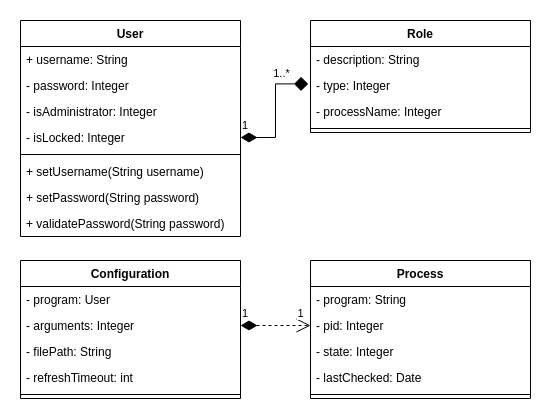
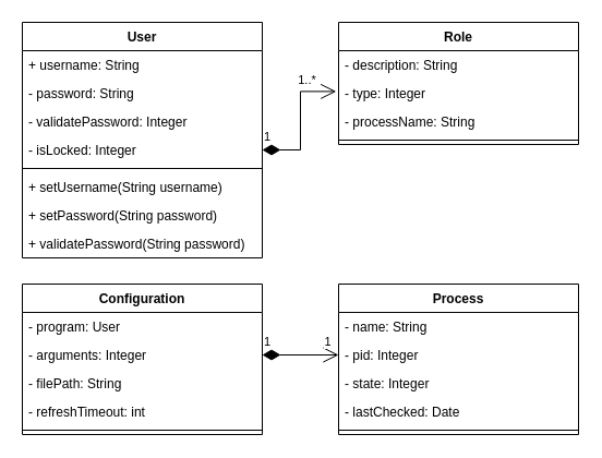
  <mxCell id="0" />
  <mxCell id="1" parent="0" />
  <mxCell id="2" value="Role" style="swimlane;fontStyle=1;align=center;verticalAlign=top;childLayout=stackLayout;horizontal=1;startSize=26;horizontalStack=0;resizeParent=1;resizeParentMax=0;resizeLast=0;collapsible=1;marginBottom=0;" vertex="1" parent="1"><mxGeometry x="310" y="20" width="220" height="112" as="geometry" /></mxCell>
  <mxCell id="3" value="- description: String" style="text;strokeColor=none;fillColor=none;align=left;verticalAlign=top;spacingLeft=4;spacingRight=4;overflow=hidden;rotatable=0;points=[[0,0.5],[1,0.5]];portConstraint=eastwest;" vertex="1" parent="2"><mxGeometry y="26" width="220" height="26" as="geometry" /></mxCell>
  <mxCell id="4" value="- type: Integer" style="text;strokeColor=none;fillColor=none;align=left;verticalAlign=top;spacingLeft=4;spacingRight=4;overflow=hidden;rotatable=0;points=[[0,0.5],[1,0.5]];portConstraint=eastwest;" vertex="1" parent="2"><mxGeometry y="52" width="220" height="26" as="geometry" /></mxCell>
- <mxCell id="5" value="- processName: Integer" style="text;strokeColor=none;fillColor=none;align=left;verticalAlign=top;spacingLeft=4;spacingRight=4;overflow=hidden;rotatable=0;points=[[0,0.5],[1,0.5]];portConstraint=eastwest;" vertex="1" parent="2"><mxGeometry y="78" width="220" height="26" as="geometry" /></mxCell>
+ <mxCell id="5" value="- processName: String" style="text;strokeColor=none;fillColor=none;align=left;verticalAlign=top;spacingLeft=4;spacingRight=4;overflow=hidden;rotatable=0;points=[[0,0.5],[1,0.5]];portConstraint=eastwest;" vertex="1" parent="2"><mxGeometry y="78" width="220" height="26" as="geometry" /></mxCell>
  <mxCell id="6" value="" style="line;strokeWidth=1;fillColor=none;align=left;verticalAlign=middle;spacingTop=-1;spacingLeft=3;spacingRight=3;rotatable=0;labelPosition=right;points=[];portConstraint=eastwest;" vertex="1" parent="2"><mxGeometry y="104" width="220" height="8" as="geometry" /></mxCell>
  <mxCell id="7" value="User" style="swimlane;fontStyle=1;align=center;verticalAlign=top;childLayout=stackLayout;horizontal=1;startSize=26;horizontalStack=0;resizeParent=1;resizeParentMax=0;resizeLast=0;collapsible=1;marginBottom=0;" vertex="1" parent="1"><mxGeometry x="20" y="20" width="220" height="216" as="geometry" /></mxCell>
  <mxCell id="8" value="+ username: String" style="text;strokeColor=none;fillColor=none;align=left;verticalAlign=top;spacingLeft=4;spacingRight=4;overflow=hidden;rotatable=0;points=[[0,0.5],[1,0.5]];portConstraint=eastwest;" vertex="1" parent="7"><mxGeometry y="26" width="220" height="26" as="geometry" /></mxCell>
- <mxCell id="9" value="- password: Integer" style="text;strokeColor=none;fillColor=none;align=left;verticalAlign=top;spacingLeft=4;spacingRight=4;overflow=hidden;rotatable=0;points=[[0,0.5],[1,0.5]];portConstraint=eastwest;" vertex="1" parent="7"><mxGeometry y="52" width="220" height="26" as="geometry" /></mxCell>
- <mxCell id="10" value="- isAdministrator: Integer" style="text;strokeColor=none;fillColor=none;align=left;verticalAlign=top;spacingLeft=4;spacingRight=4;overflow=hidden;rotatable=0;points=[[0,0.5],[1,0.5]];portConstraint=eastwest;" vertex="1" parent="7"><mxGeometry y="78" width="220" height="26" as="geometry" /></mxCell>
+ <mxCell id="9" value="- password: String" style="text;strokeColor=none;fillColor=none;align=left;verticalAlign=top;spacingLeft=4;spacingRight=4;overflow=hidden;rotatable=0;points=[[0,0.5],[1,0.5]];portConstraint=eastwest;" vertex="1" parent="7"><mxGeometry y="52" width="220" height="26" as="geometry" /></mxCell>
+ <mxCell id="10" value="- validatePassword: Integer" style="text;strokeColor=none;fillColor=none;align=left;verticalAlign=top;spacingLeft=4;spacingRight=4;overflow=hidden;rotatable=0;points=[[0,0.5],[1,0.5]];portConstraint=eastwest;" vertex="1" parent="7"><mxGeometry y="78" width="220" height="26" as="geometry" /></mxCell>
  <mxCell id="11" value="- isLocked: Integer&#10;" style="text;strokeColor=none;fillColor=none;align=left;verticalAlign=top;spacingLeft=4;spacingRight=4;overflow=hidden;rotatable=0;points=[[0,0.5],[1,0.5]];portConstraint=eastwest;" vertex="1" parent="7"><mxGeometry y="104" width="220" height="26" as="geometry" /></mxCell>
  <mxCell id="12" value="" style="line;strokeWidth=1;fillColor=none;align=left;verticalAlign=middle;spacingTop=-1;spacingLeft=3;spacingRight=3;rotatable=0;labelPosition=right;points=[];portConstraint=eastwest;" vertex="1" parent="7"><mxGeometry y="130" width="220" height="8" as="geometry" /></mxCell>
  <mxCell id="13" value="+ setUsername(String username)" style="text;strokeColor=none;fillColor=none;align=left;verticalAlign=top;spacingLeft=4;spacingRight=4;overflow=hidden;rotatable=0;points=[[0,0.5],[1,0.5]];portConstraint=eastwest;" vertex="1" parent="7"><mxGeometry y="138" width="220" height="26" as="geometry" /></mxCell>
  <mxCell id="14" value="+ setPassword(String password)" style="text;strokeColor=none;fillColor=none;align=left;verticalAlign=top;spacingLeft=4;spacingRight=4;overflow=hidden;rotatable=0;points=[[0,0.5],[1,0.5]];portConstraint=eastwest;" vertex="1" parent="7"><mxGeometry y="164" width="220" height="26" as="geometry" /></mxCell>
  <mxCell id="15" value="+ validatePassword(String password)" style="text;strokeColor=none;fillColor=none;align=left;verticalAlign=top;spacingLeft=4;spacingRight=4;overflow=hidden;rotatable=0;points=[[0,0.5],[1,0.5]];portConstraint=eastwest;" vertex="1" parent="7"><mxGeometry y="190" width="220" height="26" as="geometry" /></mxCell>
  <mxCell id="16" value="Process" style="swimlane;fontStyle=1;align=center;verticalAlign=top;childLayout=stackLayout;horizontal=1;startSize=26;horizontalStack=0;resizeParent=1;resizeParentMax=0;resizeLast=0;collapsible=1;marginBottom=0;" vertex="1" parent="1"><mxGeometry x="310" y="260" width="220" height="138" as="geometry" /></mxCell>
- <mxCell id="17" value="- program: String" style="text;strokeColor=none;fillColor=none;align=left;verticalAlign=top;spacingLeft=4;spacingRight=4;overflow=hidden;rotatable=0;points=[[0,0.5],[1,0.5]];portConstraint=eastwest;" vertex="1" parent="16"><mxGeometry y="26" width="220" height="26" as="geometry" /></mxCell>
+ <mxCell id="17" value="- name: String" style="text;strokeColor=none;fillColor=none;align=left;verticalAlign=top;spacingLeft=4;spacingRight=4;overflow=hidden;rotatable=0;points=[[0,0.5],[1,0.5]];portConstraint=eastwest;" vertex="1" parent="16"><mxGeometry y="26" width="220" height="26" as="geometry" /></mxCell>
  <mxCell id="18" value="- pid: Integer" style="text;strokeColor=none;fillColor=none;align=left;verticalAlign=top;spacingLeft=4;spacingRight=4;overflow=hidden;rotatable=0;points=[[0,0.5],[1,0.5]];portConstraint=eastwest;" vertex="1" parent="16"><mxGeometry y="52" width="220" height="26" as="geometry" /></mxCell>
  <mxCell id="19" value="- state: Integer&#10;" style="text;strokeColor=none;fillColor=none;align=left;verticalAlign=top;spacingLeft=4;spacingRight=4;overflow=hidden;rotatable=0;points=[[0,0.5],[1,0.5]];portConstraint=eastwest;" vertex="1" parent="16"><mxGeometry y="78" width="220" height="26" as="geometry" /></mxCell>
  <mxCell id="20" value="- lastChecked: Date" style="text;strokeColor=none;fillColor=none;align=left;verticalAlign=top;spacingLeft=4;spacingRight=4;overflow=hidden;rotatable=0;points=[[0,0.5],[1,0.5]];portConstraint=eastwest;" vertex="1" parent="16"><mxGeometry y="104" width="220" height="26" as="geometry" /></mxCell>
  <mxCell id="21" value="" style="line;strokeWidth=1;fillColor=none;align=left;verticalAlign=middle;spacingTop=-1;spacingLeft=3;spacingRight=3;rotatable=0;labelPosition=right;points=[];portConstraint=eastwest;" vertex="1" parent="16"><mxGeometry y="130" width="220" height="8" as="geometry" /></mxCell>
  <mxCell id="22" value="Configuration" style="swimlane;fontStyle=1;align=center;verticalAlign=top;childLayout=stackLayout;horizontal=1;startSize=26;horizontalStack=0;resizeParent=1;resizeParentMax=0;resizeLast=0;collapsible=1;marginBottom=0;" vertex="1" parent="1"><mxGeometry x="20" y="260" width="220" height="138" as="geometry" /></mxCell>
  <mxCell id="23" value="- program: User" style="text;strokeColor=none;fillColor=none;align=left;verticalAlign=top;spacingLeft=4;spacingRight=4;overflow=hidden;rotatable=0;points=[[0,0.5],[1,0.5]];portConstraint=eastwest;" vertex="1" parent="22"><mxGeometry y="26" width="220" height="26" as="geometry" /></mxCell>
  <mxCell id="24" value="- arguments: Integer" style="text;strokeColor=none;fillColor=none;align=left;verticalAlign=top;spacingLeft=4;spacingRight=4;overflow=hidden;rotatable=0;points=[[0,0.5],[1,0.5]];portConstraint=eastwest;" vertex="1" parent="22"><mxGeometry y="52" width="220" height="26" as="geometry" /></mxCell>
  <mxCell id="25" value="- filePath: String" style="text;strokeColor=none;fillColor=none;align=left;verticalAlign=top;spacingLeft=4;spacingRight=4;overflow=hidden;rotatable=0;points=[[0,0.5],[1,0.5]];portConstraint=eastwest;" vertex="1" parent="22"><mxGeometry y="78" width="220" height="26" as="geometry" /></mxCell>
  <mxCell id="26" value="- refreshTimeout: int" style="text;strokeColor=none;fillColor=none;align=left;verticalAlign=top;spacingLeft=4;spacingRight=4;overflow=hidden;rotatable=0;points=[[0,0.5],[1,0.5]];portConstraint=eastwest;" vertex="1" parent="22"><mxGeometry y="104" width="220" height="26" as="geometry" /></mxCell>
  <mxCell id="27" value="" style="line;strokeWidth=1;fillColor=none;align=left;verticalAlign=middle;spacingTop=-1;spacingLeft=3;spacingRight=3;rotatable=0;labelPosition=right;points=[];portConstraint=eastwest;" vertex="1" parent="22"><mxGeometry y="130" width="220" height="8" as="geometry" /></mxCell>
- <mxCell id="28" value="1" style="endArrow=diamond;html=1;endSize=12;startArrow=diamondThin;startSize=14;startFill=1;edgeStyle=orthogonalEdgeStyle;align=left;verticalAlign=bottom;rounded=0;entryX=-0.01;entryY=0.438;entryDx=0;entryDy=0;entryPerimeter=0;exitX=1;exitY=0.5;exitDx=0;exitDy=0;" edge="1" parent="1" source="11" target="4"><mxGeometry x="-1" y="3" relative="1" as="geometry"><mxPoint x="300" y="180" as="sourcePoint" /><mxPoint x="460" y="180" as="targetPoint" /></mxGeometry></mxCell>
+ <mxCell id="28" value="1" style="endArrow=open;html=1;endSize=12;startArrow=diamondThin;startSize=14;startFill=1;edgeStyle=orthogonalEdgeStyle;align=left;verticalAlign=bottom;rounded=0;entryX=-0.01;entryY=0.438;entryDx=0;entryDy=0;entryPerimeter=0;exitX=1;exitY=0.5;exitDx=0;exitDy=0;" edge="1" parent="1" source="11" target="4"><mxGeometry x="-1" y="3" relative="1" as="geometry"><mxPoint x="300" y="180" as="sourcePoint" /><mxPoint x="460" y="180" as="targetPoint" /></mxGeometry></mxCell>
  <mxCell id="29" value="1..*" style="edgeLabel;html=1;align=center;verticalAlign=middle;resizable=0;points=[];" vertex="1" connectable="0" parent="28"><mxGeometry x="0.871" y="2" relative="1" as="geometry"><mxPoint x="-20" y="-9" as="offset" /></mxGeometry></mxCell>
- <mxCell id="30" value="1" style="endArrow=open;html=1;endSize=12;startArrow=diamondThin;startSize=14;startFill=1;edgeStyle=orthogonalEdgeStyle;align=left;verticalAlign=bottom;rounded=0;exitX=1;exitY=0.5;exitDx=0;exitDy=0;entryX=0;entryY=0.5;entryDx=0;entryDy=0;dashed=1;" edge="1" parent="1" source="24" target="18"><mxGeometry x="-1" y="3" relative="1" as="geometry"><mxPoint x="260" y="213.61" as="sourcePoint" /><mxPoint x="280" y="340" as="targetPoint" /></mxGeometry></mxCell>
+ <mxCell id="30" value="1" style="endArrow=open;html=1;endSize=12;startArrow=diamondThin;startSize=14;startFill=1;edgeStyle=orthogonalEdgeStyle;align=left;verticalAlign=bottom;rounded=0;exitX=1;exitY=0.5;exitDx=0;exitDy=0;entryX=0;entryY=0.5;entryDx=0;entryDy=0;" edge="1" parent="1" source="24" target="18"><mxGeometry x="-1" y="3" relative="1" as="geometry"><mxPoint x="260" y="213.61" as="sourcePoint" /><mxPoint x="280" y="340" as="targetPoint" /></mxGeometry></mxCell>
  <mxCell id="31" value="1" style="edgeLabel;html=1;align=center;verticalAlign=middle;resizable=0;points=[];" vertex="1" connectable="0" parent="30"><mxGeometry x="0.871" y="2" relative="1" as="geometry"><mxPoint x="-6" y="-11" as="offset" /></mxGeometry></mxCell>
